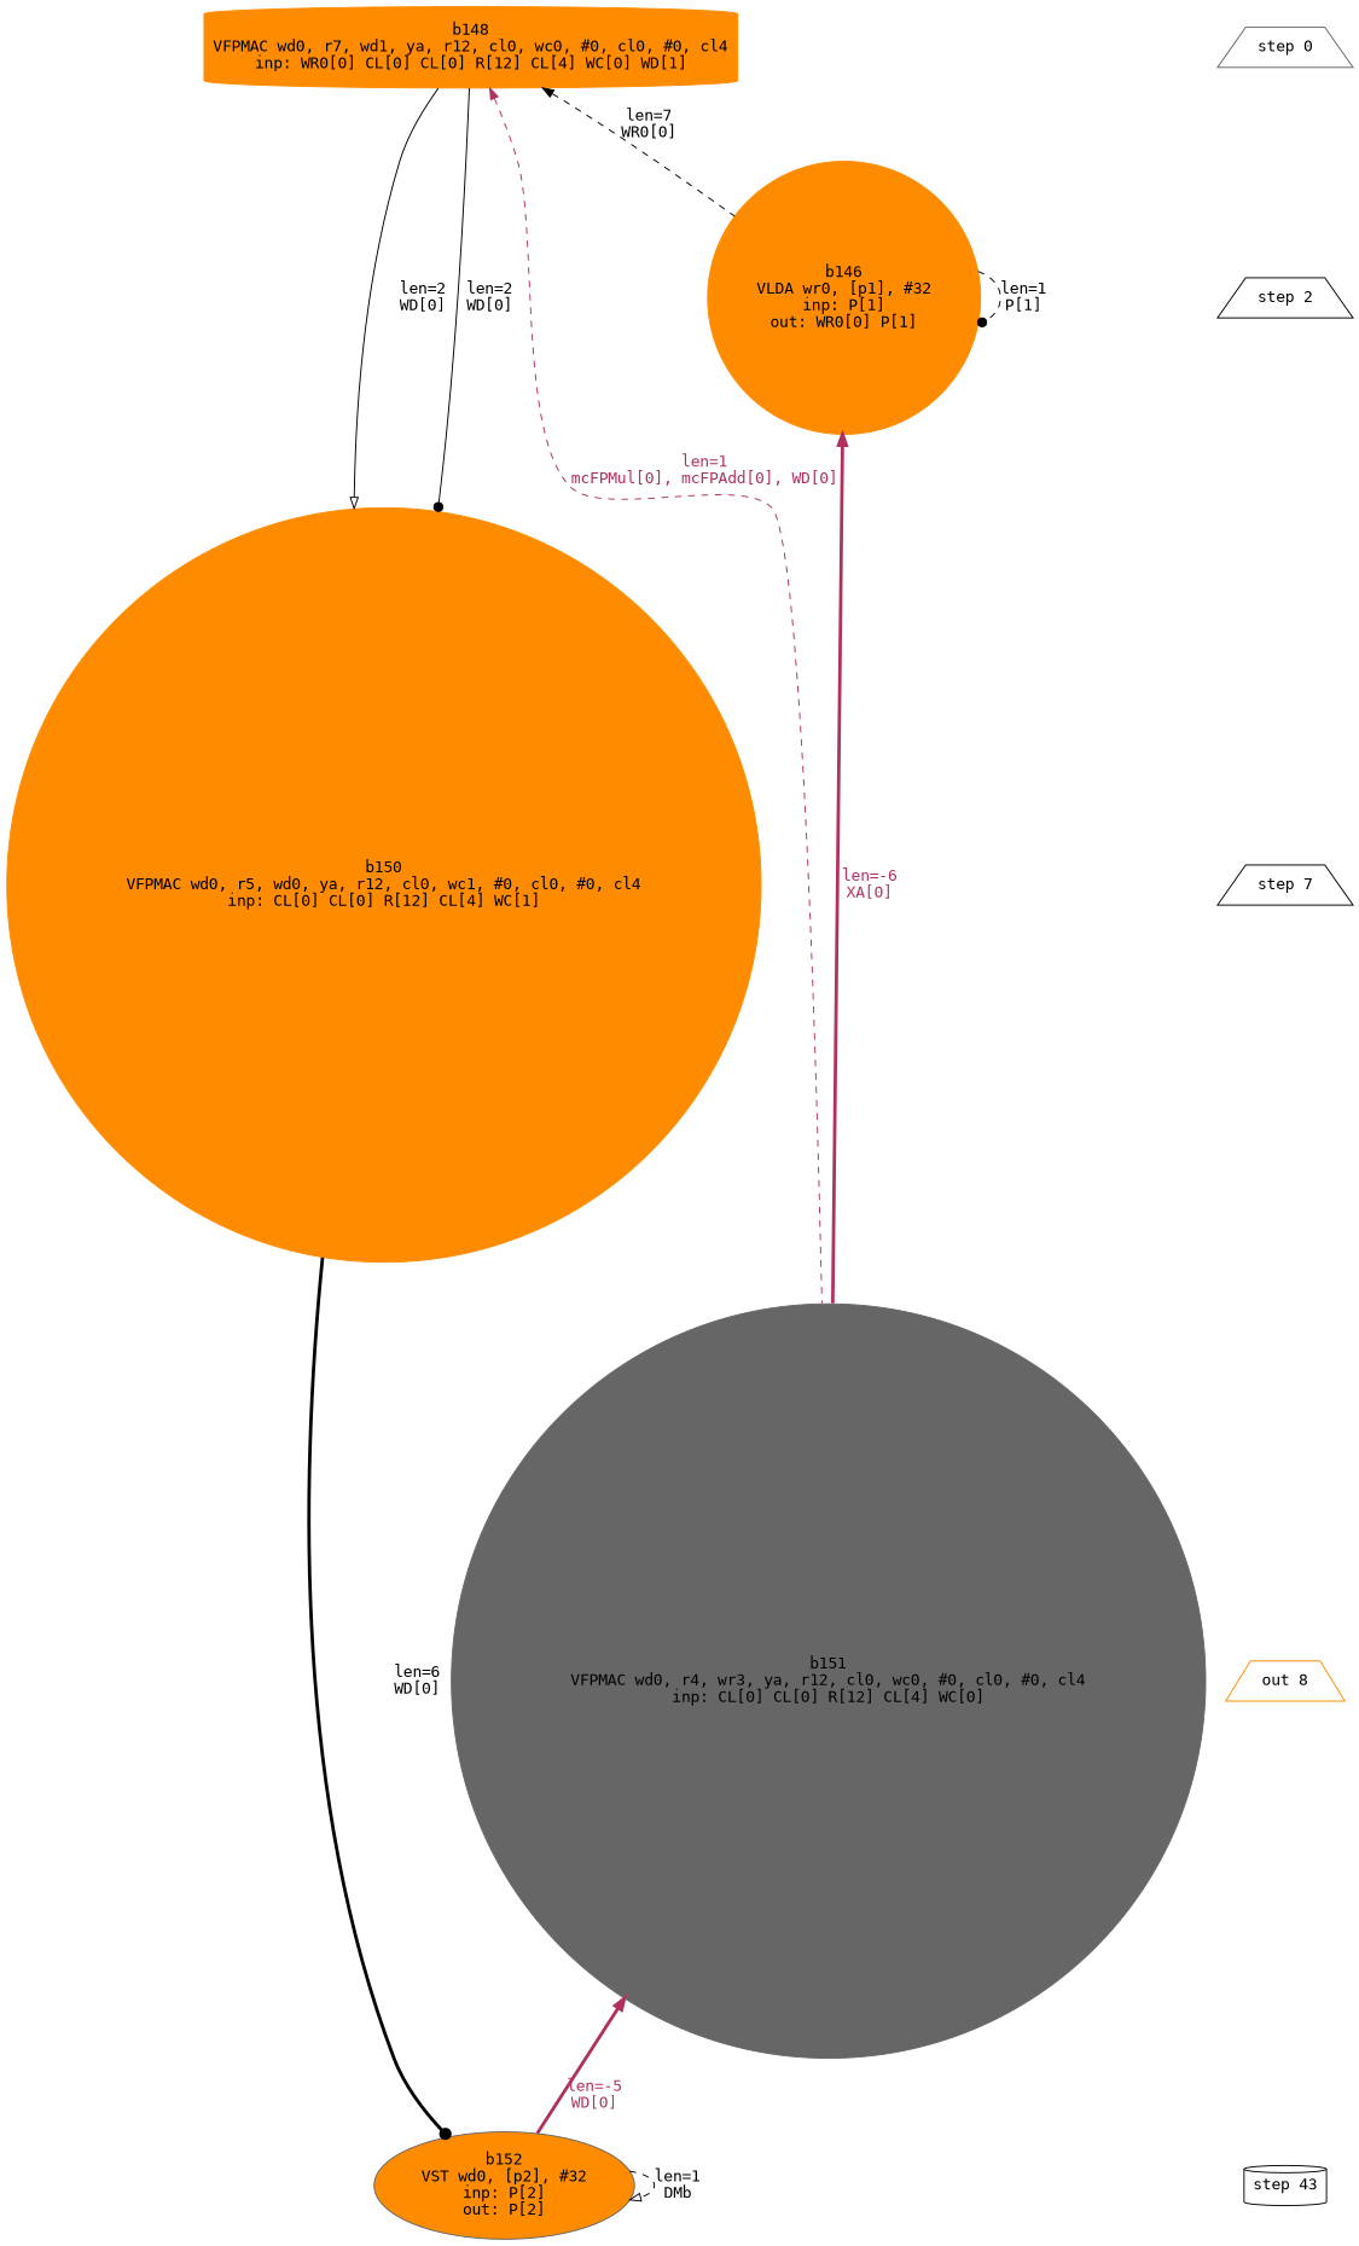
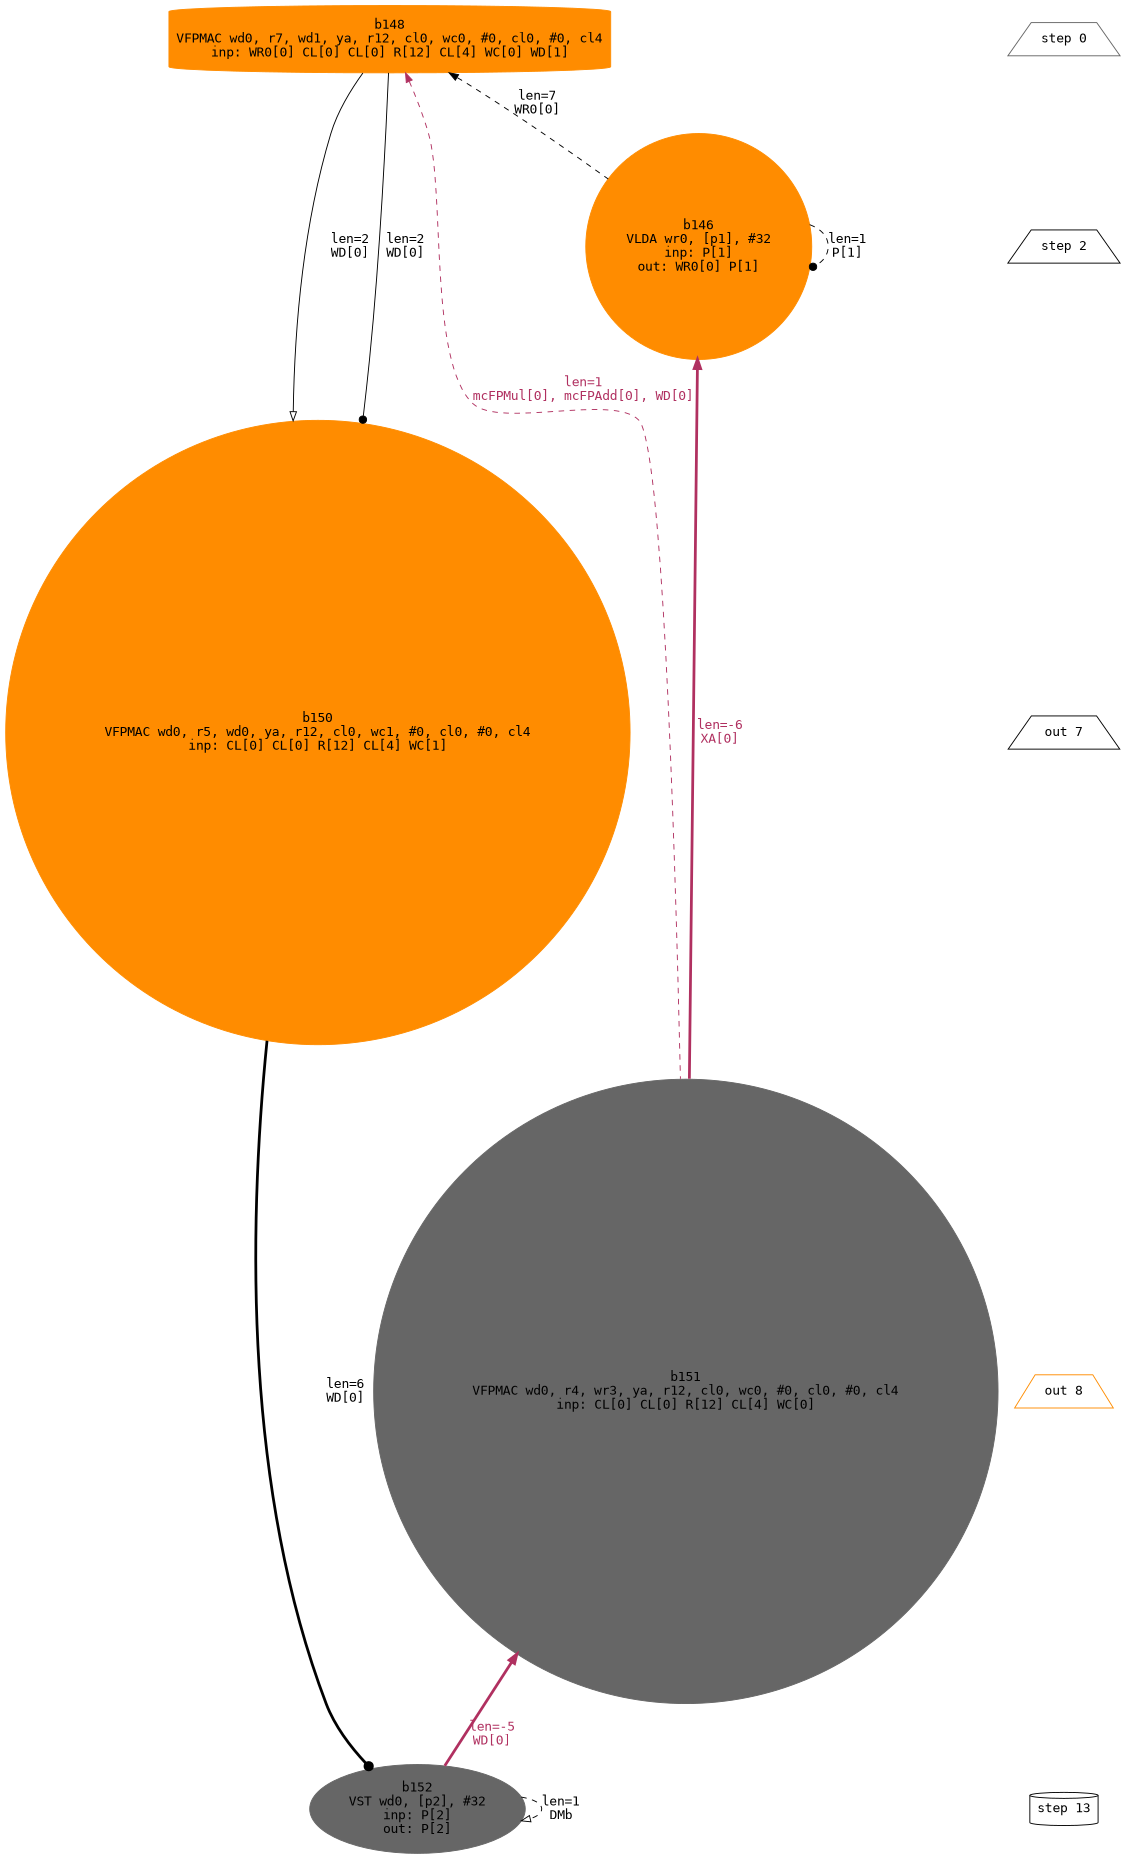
  digraph {
    fontname="DejaVu Sans Mono"
    node [color=darkorange fontname="DejaVu Sans Mono" shape=trapezium]
    edge [color=black fontcolor=black fontname="DejaVu Sans Mono" weight=1000]
    n1 [fontcolor=black label="b148\nVFPMAC wd0, r7, wd1, ya, r12, cl0, wc0, #0, cl0, #0, cl4\ninp: WR0[0] CL[0] CL[0] R[12] CL[4] WC[0] WD[1]" shape=cylinder style=filled]
    n2 [color=gray40 label="step 0"]
    n3 [fontcolor=black label="b150\nVFPMAC wd0, r5, wd0, ya, r12, cl0, wc1, #0, cl0, #0, cl4\ninp: CL[0] CL[0] R[12] CL[4] WC[1]" shape=circle style=filled]
-   n4 [color=black label="step 7"]
-   n5 [color=gray40 fontcolor=black label="b152\nVST wd0, [p2], #32\ninp: P[2]\nout: P[2]" shape=ellipse style=filled fillcolor=darkorange]
-   n6 [color=black label="step 43" shape=cylinder]
+   n4 [color=black label="out 7"]
+   n5 [color=gray40 fontcolor=black label="b152\nVST wd0, [p2], #32\ninp: P[2]\nout: P[2]" shape=ellipse style=filled]
+   n6 [color=black label="step 13" shape=cylinder]
    n7 [color=gray40 fontcolor=black label="b151\nVFPMAC wd0, r4, wr3, ya, r12, cl0, wc0, #0, cl0, #0, cl4\ninp: CL[0] CL[0] R[12] CL[4] WC[0]" shape=circle style=filled]
    n8 [label="out 8"]
    n9 [fontcolor=black label="b146\nVLDA wr0, [p1], #32\ninp: P[1]\nout: WR0[0] P[1]" shape=circle style=filled]
    n10 [color=black label="step 2"]
    subgraph sub_1 {
      rank=same
      n1
      n2
    }
    subgraph sub_2 {
      rank=same
      n3
      n4
    }
    subgraph sub_3 {
      rank=same
      n5
      n6
    }
    subgraph sub_4 {
      rank=same
      n7
      n8
    }
    subgraph sub_5 {
      rank=same
      n9
      n10
    }
    subgraph sub_6 {
      rank=same
      n1
      n2
    }
    n1 -> n3 [arrowhead=onormal label="len=2\nWD[0]"]
    n1 -> n3 [arrowhead=dot label="len=2\nWD[0]"]
    n1 -> n7 [color=maroon dir=back fontcolor=maroon label="len=1\nmcFPMul[0], mcFPAdd[0], WD[0]" style=dashed weight=""]
    n1 -> n9 [dir=back label="len=7\nWR0[0]" style=dashed weight=""]
    n2 -> n10 [style=invis weight=9000 color="" fontcolor=""]
    n3 -> n5 [arrowhead=dot label="len=6\nWD[0]" penwidth=3]
    n4 -> n8 [style=invis weight=9000 color="" fontcolor=""]
    n5 -> n5 [arrowhead=onormal label="len=1\nDMb" style=dashed weight=""]
    n7 -> n5 [color=maroon dir=back fontcolor=maroon label="len=-5\nWD[0]" penwidth=3]
    n8 -> n6 [style=invis weight=9000 color="" fontcolor=""]
    n9 -> n7 [color=maroon dir=back fontcolor=maroon label="len=-6\nXA[0]" penwidth=3]
    n9 -> n9 [arrowhead=dot label="len=1\nP[1]" style=dashed weight=""]
    n10 -> n4 [style=invis weight=9000 color="" fontcolor=""]
  }
